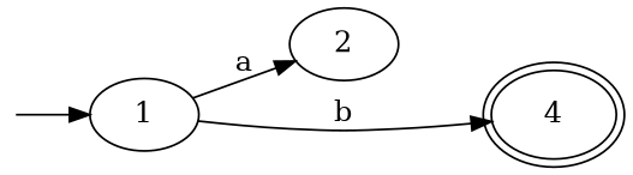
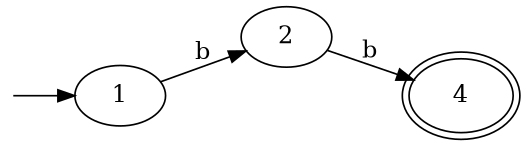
  digraph {
    rankdir=LR
    0 [shape=point style=invis]
    1
    2
    n4 [label=4 peripheries=2]
    0 -> 1
-   1 -> 2 [label=a]
-   1 -> n4 [label=b]
+   1 -> 2 [label=b]
+   2 -> n4 [label=b]
  }
